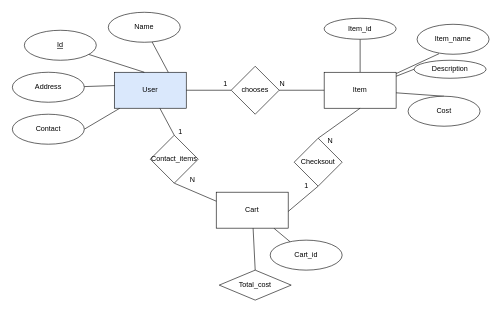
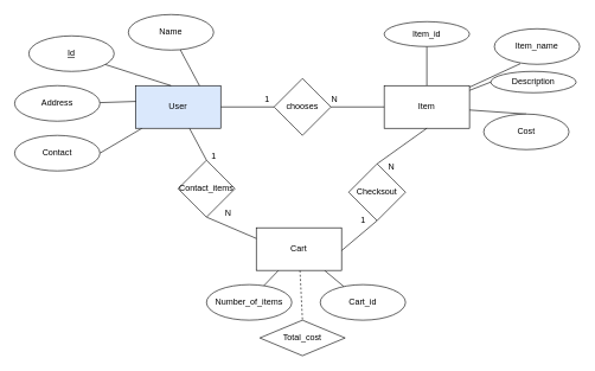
  <mxCell id="0" />
  <mxCell id="1" parent="0" />
  <mxCell id="2" style="edgeStyle=none;rounded=0;orthogonalLoop=1;jettySize=auto;html=1;entryX=0.5;entryY=0;entryDx=0;entryDy=0;endArrow=none;endFill=0;" edge="1" parent="1" source="6" target="21"><mxGeometry relative="1" as="geometry" /></mxCell>
  <mxCell id="3" style="edgeStyle=none;rounded=0;orthogonalLoop=1;jettySize=auto;html=1;entryX=0.5;entryY=1;entryDx=0;entryDy=0;endArrow=none;endFill=0;" edge="1" parent="1" source="6" target="18"><mxGeometry relative="1" as="geometry" /></mxCell>
  <mxCell id="4" style="edgeStyle=none;rounded=0;orthogonalLoop=1;jettySize=auto;html=1;entryX=0.305;entryY=0.981;entryDx=0;entryDy=0;entryPerimeter=0;endArrow=none;endFill=0;" edge="1" parent="1" source="6" target="19"><mxGeometry relative="1" as="geometry" /></mxCell>
  <mxCell id="5" style="edgeStyle=none;rounded=0;orthogonalLoop=1;jettySize=auto;html=1;entryX=0;entryY=0.5;entryDx=0;entryDy=0;endArrow=none;endFill=0;" edge="1" parent="1" source="6" target="20"><mxGeometry relative="1" as="geometry" /></mxCell>
  <mxCell id="6" value="Item" style="rounded=0;whiteSpace=wrap;html=1;" vertex="1" parent="1"><mxGeometry x="540" y="120" width="120" height="60" as="geometry" /></mxCell>
  <mxCell id="7" style="rounded=0;orthogonalLoop=1;jettySize=auto;html=1;entryX=1;entryY=0.5;entryDx=0;entryDy=0;endArrow=none;endFill=0;" edge="1" parent="1" source="10" target="17"><mxGeometry relative="1" as="geometry" /></mxCell>
  <mxCell id="8" style="edgeStyle=none;rounded=0;orthogonalLoop=1;jettySize=auto;html=1;entryX=0;entryY=0.5;entryDx=0;entryDy=0;endArrow=none;endFill=0;" edge="1" parent="1" source="10" target="32"><mxGeometry relative="1" as="geometry" /></mxCell>
  <mxCell id="9" style="edgeStyle=none;rounded=0;orthogonalLoop=1;jettySize=auto;html=1;entryX=0.5;entryY=0;entryDx=0;entryDy=0;endArrow=none;endFill=0;" edge="1" parent="1" source="10" target="30"><mxGeometry relative="1" as="geometry" /></mxCell>
  <mxCell id="10" value="User" style="rounded=0;whiteSpace=wrap;html=1;fillColor=#dae8fc;" vertex="1" parent="1"><mxGeometry x="190" y="120" width="120" height="60" as="geometry" /></mxCell>
  <mxCell id="11" style="edgeStyle=none;rounded=0;orthogonalLoop=1;jettySize=auto;html=1;entryX=0.75;entryY=0;entryDx=0;entryDy=0;endArrow=none;endFill=0;" edge="1" parent="1" source="12" target="10"><mxGeometry relative="1" as="geometry" /></mxCell>
  <mxCell id="12" value="Name" style="ellipse;whiteSpace=wrap;html=1;" vertex="1" parent="1"><mxGeometry x="180" width="120" height="50" as="geometry" y="20" /></mxCell>
  <mxCell id="13" style="edgeStyle=none;rounded=0;orthogonalLoop=1;jettySize=auto;html=1;entryX=0.417;entryY=0;entryDx=0;entryDy=0;entryPerimeter=0;endArrow=none;endFill=0;" edge="1" parent="1" source="14" target="10"><mxGeometry relative="1" as="geometry" /></mxCell>
  <mxCell id="14" value="&lt;u&gt;Id&lt;/u&gt;" style="ellipse;whiteSpace=wrap;html=1;" vertex="1" parent="1"><mxGeometry y="50" width="120" height="50" as="geometry" x="40" /></mxCell>
  <mxCell id="15" style="edgeStyle=none;rounded=0;orthogonalLoop=1;jettySize=auto;html=1;entryX=0.005;entryY=0.37;entryDx=0;entryDy=0;entryPerimeter=0;endArrow=none;endFill=0;" edge="1" parent="1" source="16" target="10"><mxGeometry relative="1" as="geometry" /></mxCell>
  <mxCell id="16" value="Address" style="ellipse;whiteSpace=wrap;html=1;" vertex="1" parent="1"><mxGeometry x="20" y="120" width="120" height="50" as="geometry" /></mxCell>
  <mxCell id="17" value="Contact" style="ellipse;whiteSpace=wrap;html=1;" vertex="1" parent="1"><mxGeometry x="20" y="190" width="120" height="50" as="geometry" /></mxCell>
  <mxCell id="18" value="Item_id" style="ellipse;whiteSpace=wrap;html=1;" vertex="1" parent="1"><mxGeometry x="540" y="30" width="120" height="35" as="geometry" /></mxCell>
  <mxCell id="19" value="Item_name" style="ellipse;whiteSpace=wrap;html=1;" vertex="1" parent="1"><mxGeometry x="695" y="40" width="120" height="50" as="geometry" /></mxCell>
  <mxCell id="20" value="Description" style="ellipse;whiteSpace=wrap;html=1;" vertex="1" parent="1"><mxGeometry x="690" y="100" width="120" height="30" as="geometry" /></mxCell>
  <mxCell id="21" value="Cost" style="ellipse;whiteSpace=wrap;html=1;" vertex="1" parent="1"><mxGeometry x="680" y="160" width="120" height="50" as="geometry" /></mxCell>
- <mxCell id="23" style="edgeStyle=none;rounded=0;orthogonalLoop=1;jettySize=auto;html=1;entryX=0.5;entryY=0;entryDx=0;entryDy=0;endArrow=none;endFill=0;" edge="1" parent="1" source="25" target="27"><mxGeometry relative="1" as="geometry" /></mxCell>
+ <mxCell id="22" style="edgeStyle=none;rounded=0;orthogonalLoop=1;jettySize=auto;html=1;entryX=0.67;entryY=0.036;entryDx=0;entryDy=0;entryPerimeter=0;endArrow=none;endFill=0;" edge="1" parent="1" source="25" target="28"><mxGeometry relative="1" as="geometry" /></mxCell>
+ <mxCell id="23" style="edgeStyle=none;rounded=0;orthogonalLoop=1;jettySize=auto;html=1;entryX=0.5;entryY=0;entryDx=0;entryDy=0;endArrow=none;endFill=0;dashed=1;" edge="1" parent="1" source="25" target="27"><mxGeometry relative="1" as="geometry" /></mxCell>
  <mxCell id="24" style="edgeStyle=none;rounded=0;orthogonalLoop=1;jettySize=auto;html=1;endArrow=none;endFill=0;" edge="1" parent="1" source="25" target="26"><mxGeometry relative="1" as="geometry" /></mxCell>
  <mxCell id="25" value="Cart" style="rounded=0;whiteSpace=wrap;html=1;" vertex="1" parent="1"><mxGeometry x="360" y="320" width="120" height="60" as="geometry" /></mxCell>
  <mxCell id="26" value="Cart_id" style="ellipse;whiteSpace=wrap;html=1;" vertex="1" parent="1"><mxGeometry x="450" y="400" width="120" height="50" as="geometry" /></mxCell>
  <mxCell id="27" value="Total_cost" style="rhombus;whiteSpace=wrap;html=1;" vertex="1" parent="1"><mxGeometry x="365" y="450" width="120" height="50" as="geometry" /></mxCell>
+ <mxCell id="28" value="Number_of_items" style="ellipse;whiteSpace=wrap;html=1;" vertex="1" parent="1"><mxGeometry x="290" y="400" width="120" height="50" as="geometry" /></mxCell>
  <mxCell id="29" style="edgeStyle=none;rounded=0;orthogonalLoop=1;jettySize=auto;html=1;entryX=0;entryY=0.25;entryDx=0;entryDy=0;endArrow=none;endFill=0;exitX=0.5;exitY=1;exitDx=0;exitDy=0;" edge="1" parent="1" source="30" target="25"><mxGeometry relative="1" as="geometry" /></mxCell>
  <mxCell id="30" value="Contact_items" style="rhombus;whiteSpace=wrap;html=1;" vertex="1" parent="1"><mxGeometry x="250" y="225" width="80" height="80" as="geometry" /></mxCell>
  <mxCell id="31" style="edgeStyle=none;rounded=0;orthogonalLoop=1;jettySize=auto;html=1;entryX=0;entryY=0.5;entryDx=0;entryDy=0;endArrow=none;endFill=0;" edge="1" parent="1" source="32" target="6"><mxGeometry relative="1" as="geometry" /></mxCell>
  <mxCell id="32" value="chooses" style="rhombus;whiteSpace=wrap;html=1;" vertex="1" parent="1"><mxGeometry x="385" y="110" width="80" height="80" as="geometry" /></mxCell>
  <mxCell id="33" style="edgeStyle=none;rounded=0;orthogonalLoop=1;jettySize=auto;html=1;entryX=0.5;entryY=1;entryDx=0;entryDy=0;endArrow=none;endFill=0;exitX=0.5;exitY=0;exitDx=0;exitDy=0;" edge="1" parent="1" source="35" target="6"><mxGeometry relative="1" as="geometry" /></mxCell>
  <mxCell id="34" style="edgeStyle=none;rounded=0;orthogonalLoop=1;jettySize=auto;html=1;entryX=1.002;entryY=0.533;entryDx=0;entryDy=0;entryPerimeter=0;endArrow=none;endFill=0;exitX=0.5;exitY=1;exitDx=0;exitDy=0;" edge="1" parent="1" source="35" target="25"><mxGeometry relative="1" as="geometry" /></mxCell>
  <mxCell id="35" value="Checksout" style="rhombus;whiteSpace=wrap;html=1;rotation=0;" vertex="1" parent="1"><mxGeometry x="490" y="230" width="80" height="80" as="geometry" /></mxCell>
  <mxCell id="36" value="1" style="text;html=1;align=center;verticalAlign=middle;resizable=0;points=[];autosize=1;strokeColor=none;" vertex="1" parent="1"><mxGeometry x="365" y="130" width="20" height="20" as="geometry" /></mxCell>
  <mxCell id="37" value="N" style="text;html=1;align=center;verticalAlign=middle;resizable=0;points=[];autosize=1;strokeColor=none;" vertex="1" parent="1"><mxGeometry x="460" y="130" width="20" height="20" as="geometry" /></mxCell>
  <mxCell id="38" value="1" style="text;html=1;align=center;verticalAlign=middle;resizable=0;points=[];autosize=1;strokeColor=none;" vertex="1" parent="1"><mxGeometry x="290" y="210" width="20" height="20" as="geometry" /></mxCell>
  <mxCell id="39" value="N" style="text;html=1;align=center;verticalAlign=middle;resizable=0;points=[];autosize=1;strokeColor=none;" vertex="1" parent="1"><mxGeometry x="310" y="290" width="20" height="20" as="geometry" /></mxCell>
  <mxCell id="40" value="N" style="text;html=1;align=center;verticalAlign=middle;resizable=0;points=[];autosize=1;strokeColor=none;" vertex="1" parent="1"><mxGeometry x="540" y="225" width="20" height="20" as="geometry" /></mxCell>
  <mxCell id="41" value="1" style="text;html=1;align=center;verticalAlign=middle;resizable=0;points=[];autosize=1;strokeColor=none;" vertex="1" parent="1"><mxGeometry x="500" y="300" width="20" height="20" as="geometry" /></mxCell>
